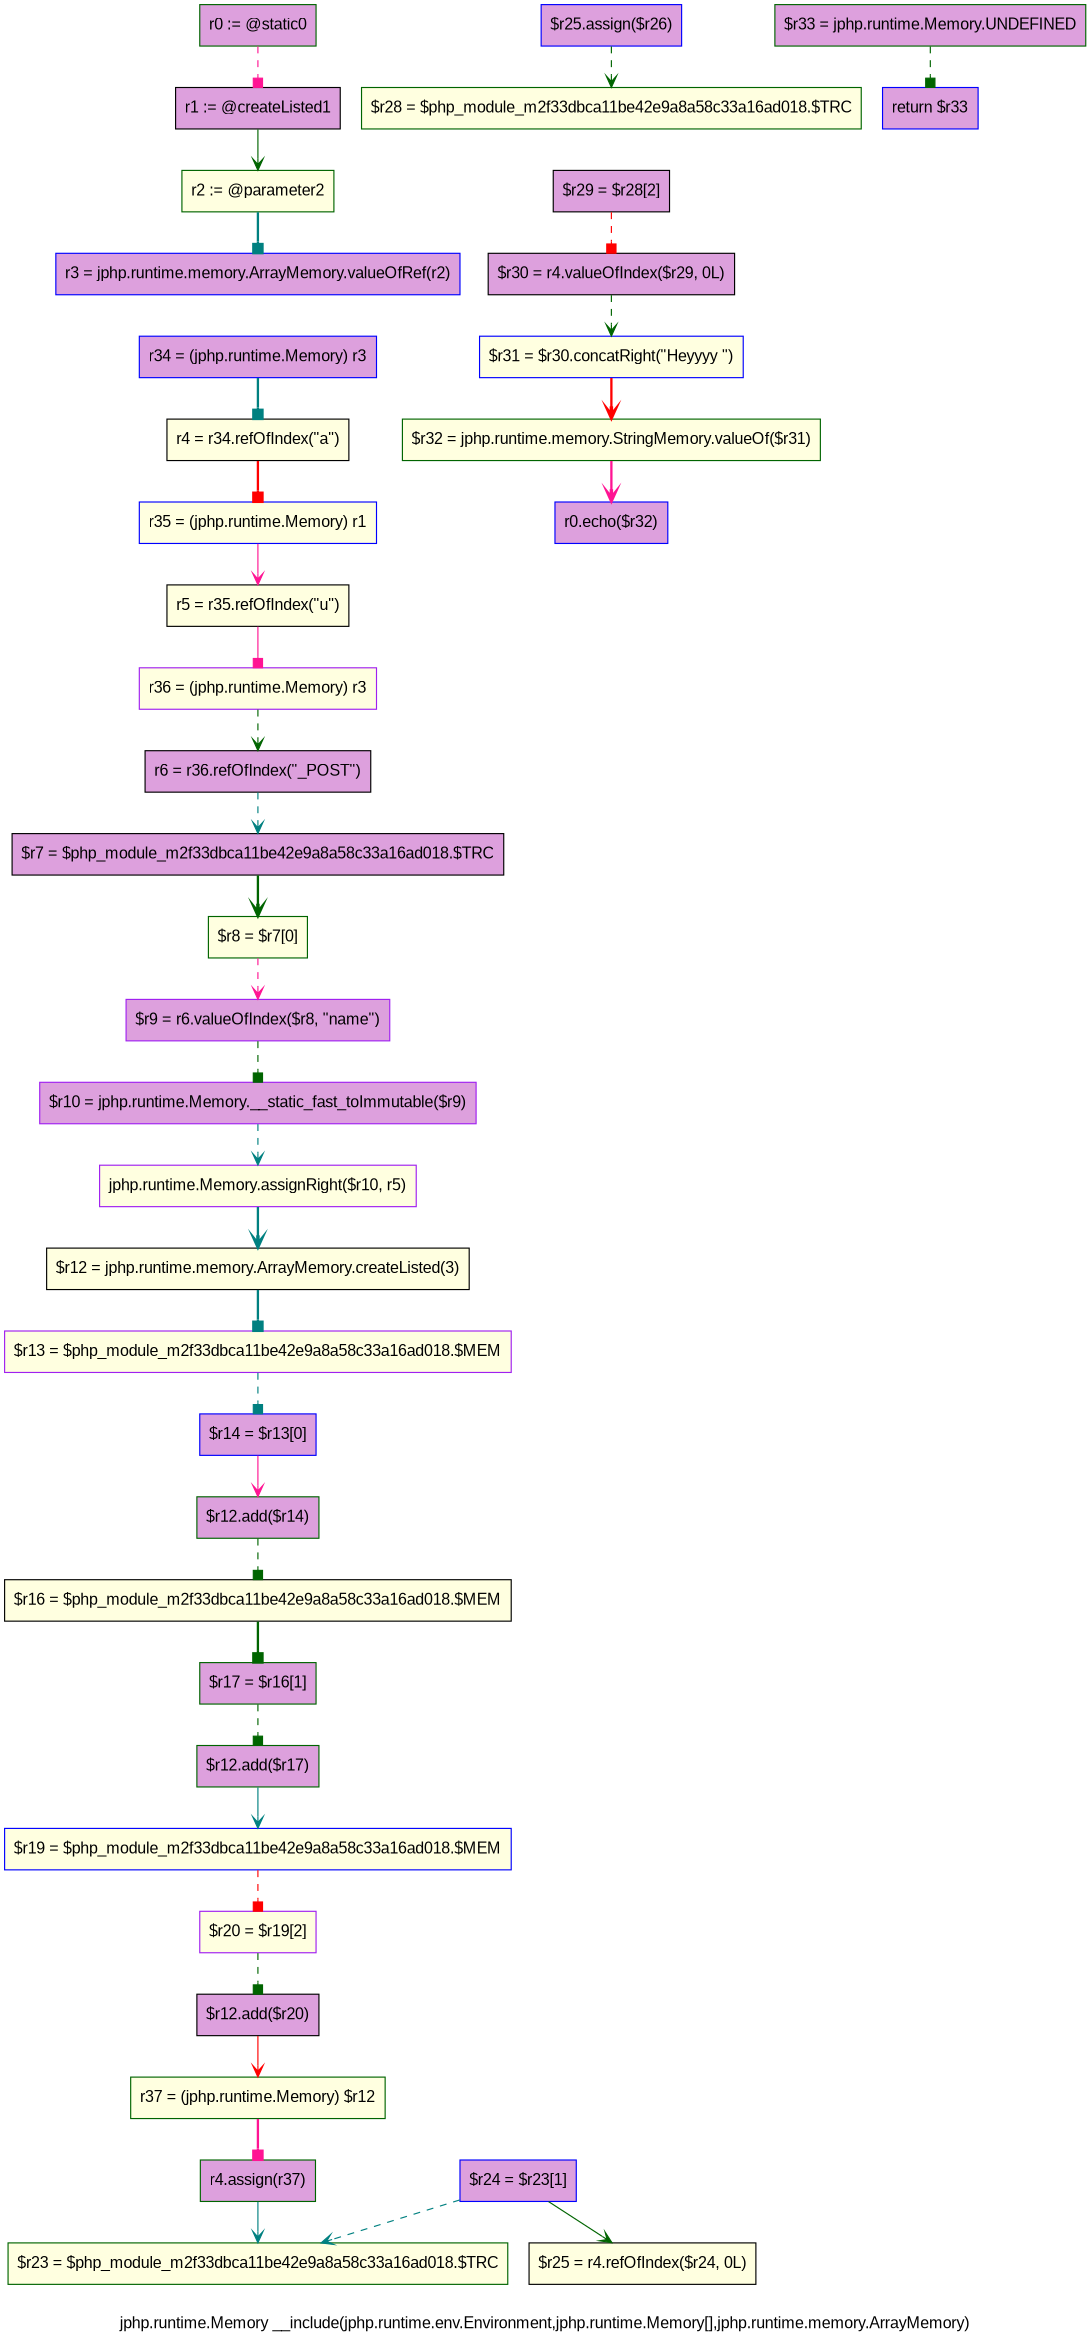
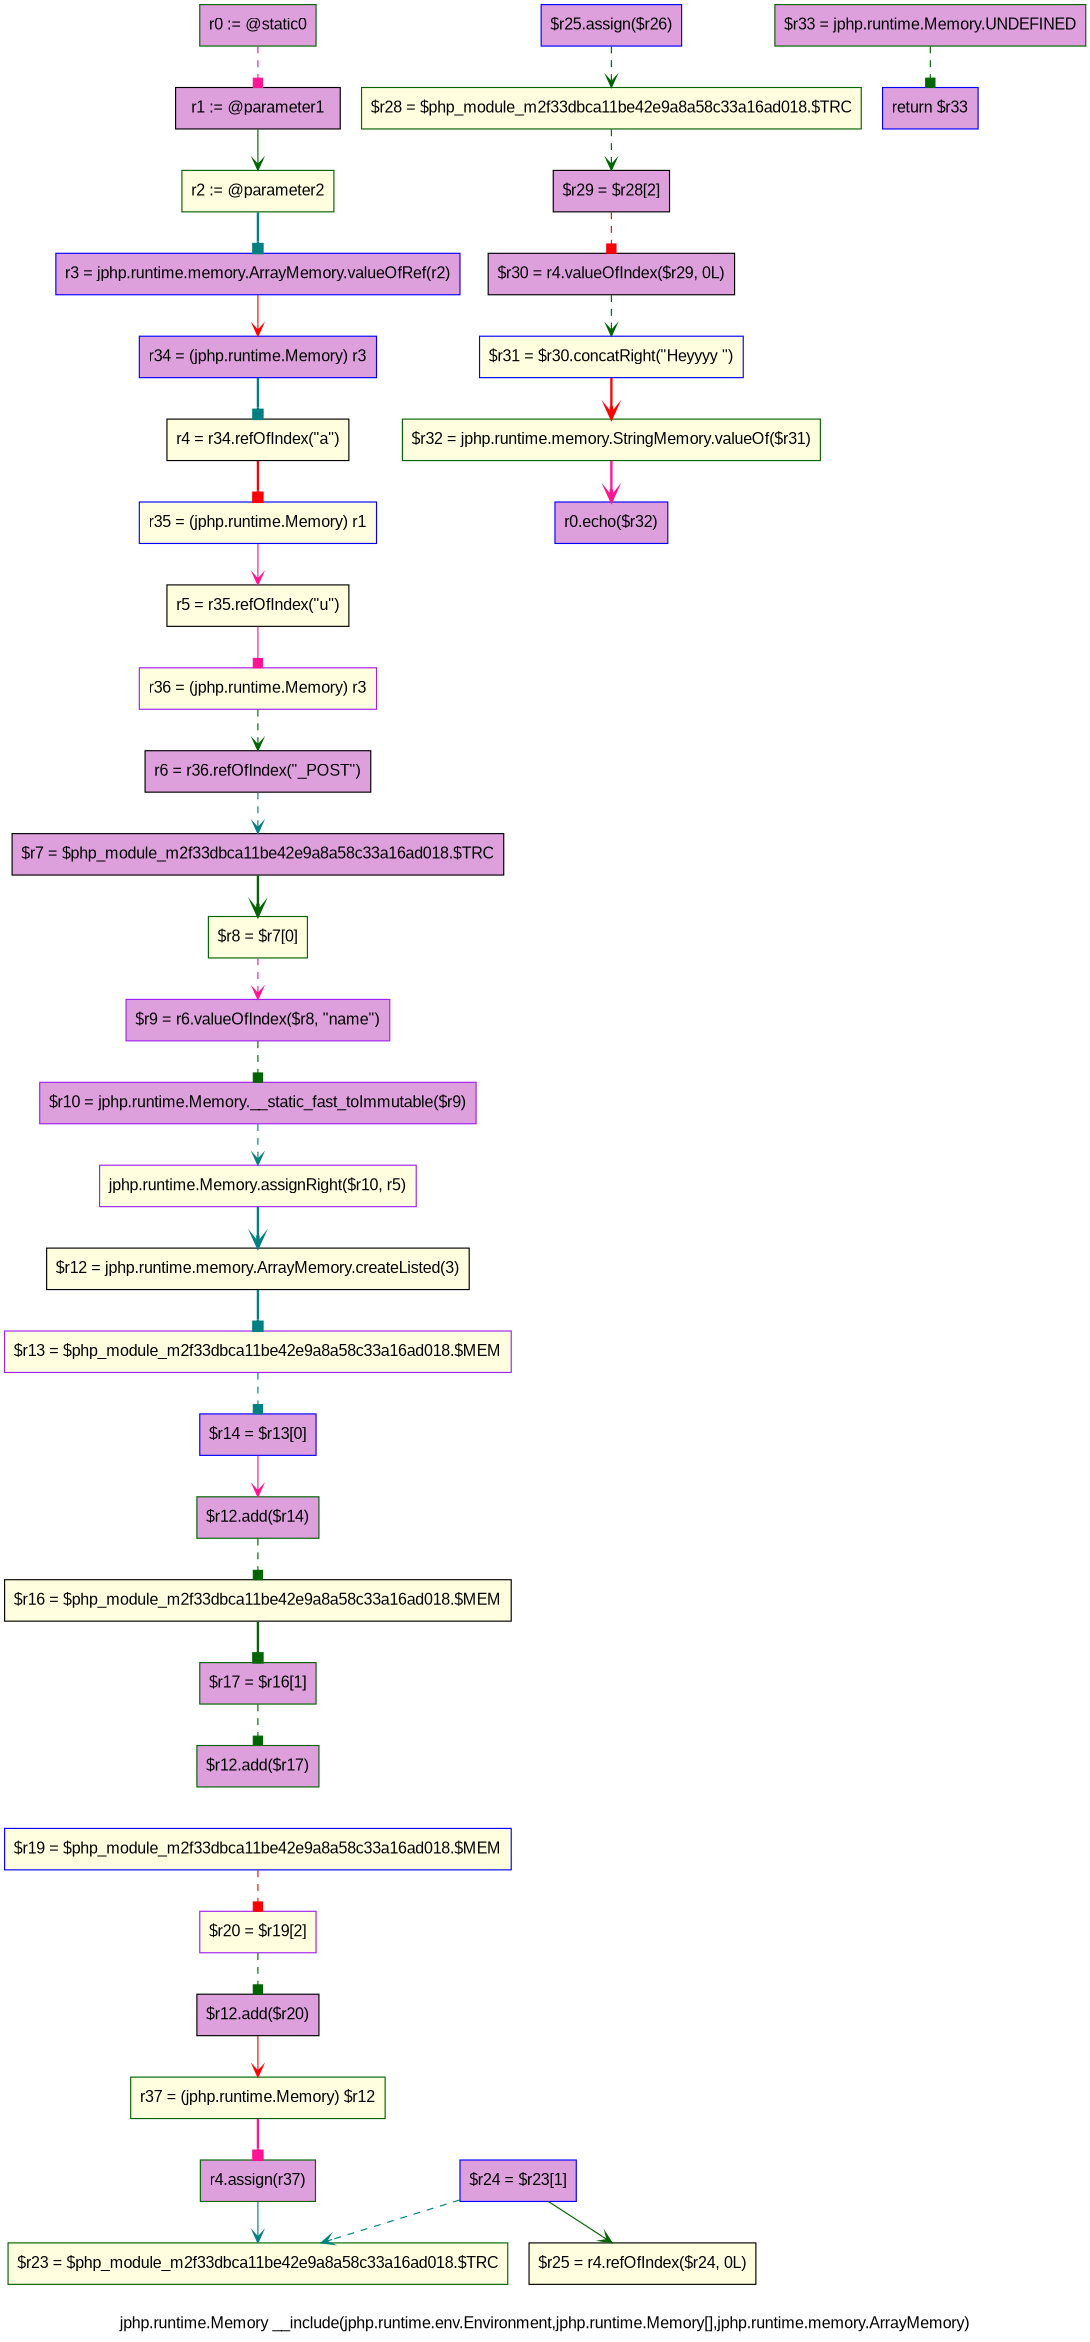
  digraph {
    fontname="Liberation Sans"
    label="jphp.runtime.Memory __include(jphp.runtime.env.Environment,jphp.runtime.Memory[],jphp.runtime.memory.ArrayMemory)"
    node [color=darkgreen fillcolor=plum fontname="Liberation Sans" shape=box style=filled]
    edge [arrowhead=vee color=darkgreen fontname="Liberation Sans" style=dashed]
    n1 [label="r0 := @static0"]
-   n2 [color=black label="r1 := @createListed1"]
+   n2 [color=black label="r1 := @parameter1"]
    n3 [fillcolor=lightyellow label="r2 := @parameter2"]
    n4 [color=blue label="r3 = jphp.runtime.memory.ArrayMemory.valueOfRef(r2)"]
    n5 [color=blue label="r34 = (jphp.runtime.Memory) r3"]
    n6 [color=black fillcolor=lightyellow label="r4 = r34.refOfIndex(\"a\")"]
    n7 [color=blue fillcolor=lightyellow label="r35 = (jphp.runtime.Memory) r1"]
    n8 [color=black fillcolor=lightyellow label="r5 = r35.refOfIndex(\"u\")"]
    n9 [color=purple fillcolor=lightyellow label="r36 = (jphp.runtime.Memory) r3"]
    n10 [color=black label="r6 = r36.refOfIndex(\"_POST\")"]
    n11 [color=black label="$r7 = $php_module_m2f33dbca11be42e9a8a58c33a16ad018.$TRC"]
    n12 [fillcolor=lightyellow label="$r8 = $r7[0]"]
    n13 [color=purple label="$r9 = r6.valueOfIndex($r8, \"name\")"]
    n14 [color=purple label="$r10 = jphp.runtime.Memory.__static_fast_toImmutable($r9)"]
    n15 [color=purple fillcolor=lightyellow label="jphp.runtime.Memory.assignRight($r10, r5)"]
    n16 [color=black fillcolor=lightyellow label="$r12 = jphp.runtime.memory.ArrayMemory.createListed(3)"]
    n17 [color=purple fillcolor=lightyellow label="$r13 = $php_module_m2f33dbca11be42e9a8a58c33a16ad018.$MEM"]
    n18 [color=blue label="$r14 = $r13[0]"]
    n19 [label="$r12.add($r14)"]
    n20 [color=black fillcolor=lightyellow label="$r16 = $php_module_m2f33dbca11be42e9a8a58c33a16ad018.$MEM"]
    n21 [label="$r17 = $r16[1]"]
    n22 [label="$r12.add($r17)"]
    n23 [color=blue fillcolor=lightyellow label="$r19 = $php_module_m2f33dbca11be42e9a8a58c33a16ad018.$MEM"]
    n24 [color=purple fillcolor=lightyellow label="$r20 = $r19[2]"]
    n25 [color=black label="$r12.add($r20)"]
    n26 [fillcolor=lightyellow label="r37 = (jphp.runtime.Memory) $r12"]
    n27 [label="r4.assign(r37)"]
    n28 [fillcolor=lightyellow label="$r23 = $php_module_m2f33dbca11be42e9a8a58c33a16ad018.$TRC"]
    n29 [color=blue label="$r24 = $r23[1]"]
    n30 [color=black fillcolor=lightyellow label="$r25 = r4.refOfIndex($r24, 0L)"]
    n31 [color=blue label="$r25.assign($r26)"]
    n32 [fillcolor=lightyellow label="$r28 = $php_module_m2f33dbca11be42e9a8a58c33a16ad018.$TRC"]
    n33 [color=black label="$r29 = $r28[2]"]
    n34 [color=black label="$r30 = r4.valueOfIndex($r29, 0L)"]
    n35 [color=blue fillcolor=lightyellow label="$r31 = $r30.concatRight(\"Heyyyy \")"]
    n36 [fillcolor=lightyellow label="$r32 = jphp.runtime.memory.StringMemory.valueOf($r31)"]
    n37 [color=blue label="r0.echo($r32)"]
    n38 [label="$r33 = jphp.runtime.Memory.UNDEFINED"]
    n39 [color=blue label="return $r33"]
    n1 -> n2 [arrowhead=box color=deeppink]
    n2 -> n3 [style=solid]
    n3 -> n4 [arrowhead=box color=teal style=bold]
+   n4 -> n5 [color=red style=solid]
    n5 -> n6 [arrowhead=box color=teal style=bold]
    n6 -> n7 [arrowhead=box color=red style=bold]
    n7 -> n8 [color=deeppink style=solid]
    n8 -> n9 [arrowhead=box color=deeppink style=solid]
    n9 -> n10
    n10 -> n11 [color=teal]
    n11 -> n12 [style=bold]
    n12 -> n13 [color=deeppink]
    n13 -> n14 [arrowhead=box]
    n14 -> n15 [color=teal]
    n15 -> n16 [color=teal style=bold]
    n16 -> n17 [arrowhead=box color=teal style=bold]
    n17 -> n18 [arrowhead=box color=teal]
    n18 -> n19 [color=deeppink style=solid]
    n19 -> n20 [arrowhead=box]
    n20 -> n21 [arrowhead=box style=bold]
    n21 -> n22 [arrowhead=box]
-   n22 -> n23 [color=teal style=solid]
    n23 -> n24 [arrowhead=box color=red]
    n24 -> n25 [arrowhead=box]
    n25 -> n26 [color=red style=solid]
    n26 -> n27 [arrowhead=box color=deeppink style=bold]
    n27 -> n28 [color=teal style=solid]
    n29 -> n28 [color=teal]
    n29 -> n30 [style=solid]
    n31 -> n32
+   n32 -> n33
    n33 -> n34 [arrowhead=box color=red]
    n34 -> n35
    n35 -> n36 [color=red style=bold]
    n36 -> n37 [color=deeppink style=bold]
    n38 -> n39 [arrowhead=box]
  }
